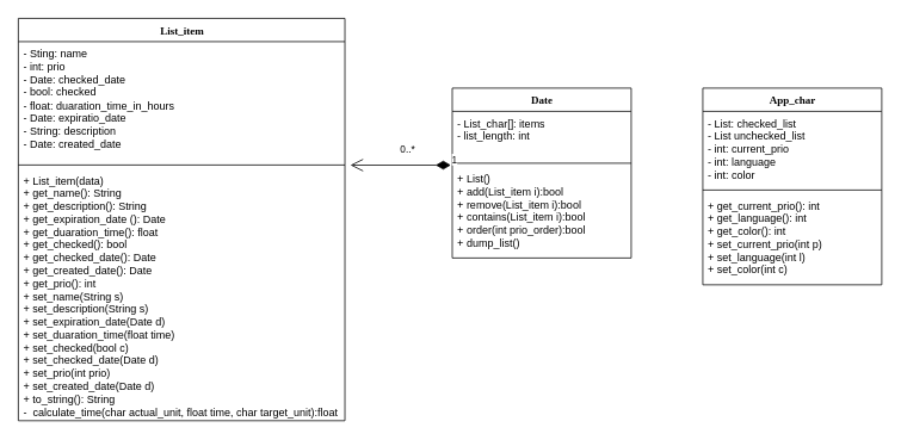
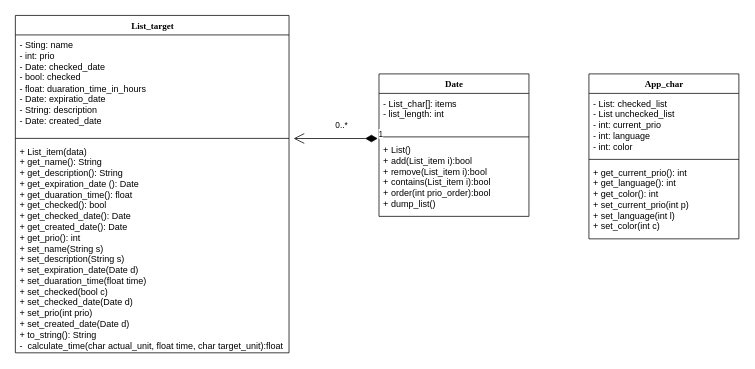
  <mxCell id="0" />
  <mxCell id="1" parent="0" />
- <mxCell id="2" value="List_item" style="swimlane;html=1;fontStyle=1;align=center;verticalAlign=top;childLayout=stackLayout;horizontal=1;startSize=26;horizontalStack=0;resizeParent=1;resizeLast=0;collapsible=1;marginBottom=0;swimlaneFillColor=#ffffff;rounded=0;shadow=0;comic=0;labelBackgroundColor=none;strokeWidth=1;fontFamily=Verdana;fontSize=12" parent="1" vertex="1"><mxGeometry x="20" y="20" width="365" height="450" as="geometry" /></mxCell>
+ <mxCell id="2" value="List_target" style="swimlane;html=1;fontStyle=1;align=center;verticalAlign=top;childLayout=stackLayout;horizontal=1;startSize=26;horizontalStack=0;resizeParent=1;resizeLast=0;collapsible=1;marginBottom=0;swimlaneFillColor=#ffffff;rounded=0;shadow=0;comic=0;labelBackgroundColor=none;strokeWidth=1;fontFamily=Verdana;fontSize=12" parent="1" vertex="1"><mxGeometry x="20" y="20" width="365" height="450" as="geometry" /></mxCell>
  <mxCell id="3" value="&lt;div&gt;- Sting: name&lt;/div&gt;&lt;div&gt;- int: prio&lt;/div&gt;&lt;div&gt;- Date: checked_date&lt;/div&gt;&lt;div&gt;- bool: checked&lt;/div&gt;&lt;div&gt;- float: duaration_time_in_hours&lt;/div&gt;&lt;div&gt;- Date: expiratio_date &lt;br&gt;&lt;/div&gt;&lt;div&gt;&lt;div&gt;- String: description&lt;/div&gt;&lt;div&gt;- Date: created_date&lt;/div&gt;&lt;div&gt;&lt;br&gt;&lt;br&gt;&lt;/div&gt;&lt;br&gt;&lt;/div&gt;" style="text;html=1;strokeColor=none;fillColor=none;align=left;verticalAlign=top;spacingLeft=4;spacingRight=4;whiteSpace=wrap;overflow=hidden;rotatable=0;points=[[0,0.5],[1,0.5]];portConstraint=eastwest;" parent="2" vertex="1"><mxGeometry y="26" width="365" height="134" as="geometry" /></mxCell>
  <mxCell id="4" value="" style="line;html=1;strokeWidth=1;fillColor=none;align=left;verticalAlign=middle;spacingTop=-1;spacingLeft=3;spacingRight=3;rotatable=0;labelPosition=right;points=[];portConstraint=eastwest;" parent="2" vertex="1"><mxGeometry y="160" width="365" height="8" as="geometry" /></mxCell>
  <mxCell id="5" value="&lt;div&gt;+ List_item(data)&lt;/div&gt;&lt;div&gt;+ get_name(): String&lt;/div&gt;&lt;div&gt;+ get_description(): String&lt;/div&gt;&lt;div&gt;+ get_expiration_date (): Date&lt;/div&gt;&lt;div&gt;+ get_duaration_time(): float&lt;/div&gt;&lt;div&gt;+ get_checked(): bool&lt;/div&gt;&lt;div&gt;+ get_checked_date(): Date&lt;/div&gt;&lt;div&gt;+ get_created_date(): Date&lt;/div&gt;&lt;div&gt;+ get_prio(): int&lt;/div&gt;&lt;div&gt;&lt;div&gt;+ set_name(String s)&lt;/div&gt;&lt;div&gt;+ set_description(String s)&lt;/div&gt;&lt;div&gt;+ set_expiration_date(Date d)&lt;/div&gt;&lt;div&gt;+ set_duaration_time(float time)&lt;/div&gt;&lt;div&gt;+ set_checked(bool c)&lt;/div&gt;&lt;div&gt;+ set_checked_date(Date d)&lt;/div&gt;&lt;div&gt;+ set_prio(int prio)&lt;/div&gt;&lt;div&gt;+ set_created_date(Date d)&lt;/div&gt;&lt;/div&gt;&lt;div&gt;+ to_string(): String&lt;/div&gt;&lt;div&gt;-&amp;nbsp; calculate_time(char actual_unit, float time, char target_unit):float&lt;/div&gt;" style="text;html=1;strokeColor=none;fillColor=none;align=left;verticalAlign=top;spacingLeft=4;spacingRight=4;whiteSpace=wrap;overflow=hidden;rotatable=0;points=[[0,0.5],[1,0.5]];portConstraint=eastwest;" parent="2" vertex="1"><mxGeometry y="168" width="365" height="282" as="geometry" /></mxCell>
  <mxCell id="6" value="Date" style="swimlane;html=1;fontStyle=1;align=center;verticalAlign=top;childLayout=stackLayout;horizontal=1;startSize=26;horizontalStack=0;resizeParent=1;resizeLast=0;collapsible=1;marginBottom=0;swimlaneFillColor=#ffffff;rounded=0;shadow=0;comic=0;labelBackgroundColor=none;strokeWidth=1;fontFamily=Verdana;fontSize=12;" vertex="1" parent="1"><mxGeometry x="505" y="98" width="200" height="190" as="geometry" /></mxCell>
  <mxCell id="7" value="&lt;div&gt;- List_char[]: items&lt;/div&gt;&lt;div&gt;- list_length: int&lt;/div&gt;&lt;div&gt;&lt;br&gt;&lt;/div&gt;" style="text;html=1;strokeColor=none;fillColor=none;align=left;verticalAlign=top;spacingLeft=4;spacingRight=4;whiteSpace=wrap;overflow=hidden;rotatable=0;points=[[0,0.5],[1,0.5]];portConstraint=eastwest;" vertex="1" parent="6"><mxGeometry y="26" width="200" height="54" as="geometry" /></mxCell>
  <mxCell id="8" value="" style="line;html=1;strokeWidth=1;fillColor=none;align=left;verticalAlign=middle;spacingTop=-1;spacingLeft=3;spacingRight=3;rotatable=0;labelPosition=right;points=[];portConstraint=eastwest;" vertex="1" parent="6"><mxGeometry y="80" width="200" height="8" as="geometry" /></mxCell>
  <mxCell id="9" value="&lt;div&gt;+ List()&lt;/div&gt;&lt;div&gt;+ add(List_item i):bool&lt;/div&gt;&lt;div&gt;+ remove(List_item i):bool&lt;/div&gt;&lt;div&gt;+ contains(List_item i):bool&lt;/div&gt;&lt;div&gt;+ order(int prio_order):bool&lt;/div&gt;&lt;div&gt;+ dump_list()&lt;/div&gt;" style="text;html=1;strokeColor=none;fillColor=none;align=left;verticalAlign=top;spacingLeft=4;spacingRight=4;whiteSpace=wrap;overflow=hidden;rotatable=0;points=[[0,0.5],[1,0.5]];portConstraint=eastwest;" vertex="1" parent="6"><mxGeometry y="88" width="200" height="102" as="geometry" /></mxCell>
  <mxCell id="10" value="App_char" style="swimlane;html=1;fontStyle=1;align=center;verticalAlign=top;childLayout=stackLayout;horizontal=1;startSize=26;horizontalStack=0;resizeParent=1;resizeLast=0;collapsible=1;marginBottom=0;swimlaneFillColor=#ffffff;rounded=0;shadow=0;comic=0;labelBackgroundColor=none;strokeWidth=1;fontFamily=Verdana;fontSize=12;" vertex="1" parent="1"><mxGeometry x="785" y="98" width="200" height="220" as="geometry" /></mxCell>
  <mxCell id="11" value="&lt;div&gt;- List: checked_list&lt;/div&gt;&lt;div&gt;- List unchecked_list&lt;/div&gt;&lt;div&gt;- int: current_prio&lt;/div&gt;&lt;div&gt;- int: language&lt;/div&gt;&lt;div&gt;- int: color&lt;/div&gt;" style="text;html=1;strokeColor=none;fillColor=none;align=left;verticalAlign=top;spacingLeft=4;spacingRight=4;whiteSpace=wrap;overflow=hidden;rotatable=0;points=[[0,0.5],[1,0.5]];portConstraint=eastwest;" vertex="1" parent="10"><mxGeometry y="26" width="200" height="84" as="geometry" /></mxCell>
  <mxCell id="12" value="" style="line;html=1;strokeWidth=1;fillColor=none;align=left;verticalAlign=middle;spacingTop=-1;spacingLeft=3;spacingRight=3;rotatable=0;labelPosition=right;points=[];portConstraint=eastwest;" vertex="1" parent="10"><mxGeometry y="110" width="200" height="8" as="geometry" /></mxCell>
  <mxCell id="13" value="&lt;div&gt;+ get_current_prio(): int&lt;/div&gt;&lt;div&gt;+ get_language(): int&lt;/div&gt;&lt;div&gt;+ get_color(): int &lt;br&gt;&lt;/div&gt;&lt;div&gt;&lt;div&gt;+ set_current_prio(int p)&lt;/div&gt;&lt;div&gt;+ set_language(int l)&lt;/div&gt;&lt;div&gt;+ set_color(int c) &lt;/div&gt;&lt;br&gt;&lt;/div&gt;" style="text;strokeColor=none;fillColor=none;align=left;verticalAlign=top;spacingLeft=4;spacingRight=4;overflow=hidden;rotatable=0;points=[[0,0.5],[1,0.5]];portConstraint=eastwest;whiteSpace=wrap;html=1;" vertex="1" parent="10"><mxGeometry y="118" width="200" height="102" as="geometry" /></mxCell>
  <mxCell id="14" value="1" style="endArrow=open;html=1;endSize=12;startArrow=diamondThin;startSize=14;startFill=1;edgeStyle=orthogonalEdgeStyle;align=left;verticalAlign=bottom;rounded=0;exitX=-0.008;exitY=-0.018;exitDx=0;exitDy=0;exitPerimeter=0;entryX=1.017;entryY=1.031;entryDx=0;entryDy=0;entryPerimeter=0;" edge="1" parent="1" source="9" target="3"><mxGeometry x="-1" y="3" relative="1" as="geometry"><mxPoint x="435" y="248" as="sourcePoint" /><mxPoint x="595" y="248" as="targetPoint" /></mxGeometry></mxCell>
  <mxCell id="15" value="0..*" style="edgeLabel;html=1;align=center;verticalAlign=middle;resizable=0;points=[];" vertex="1" connectable="0" parent="14"><mxGeometry x="0.531" y="1" relative="1" as="geometry"><mxPoint x="37" y="-20" as="offset" /></mxGeometry></mxCell>
